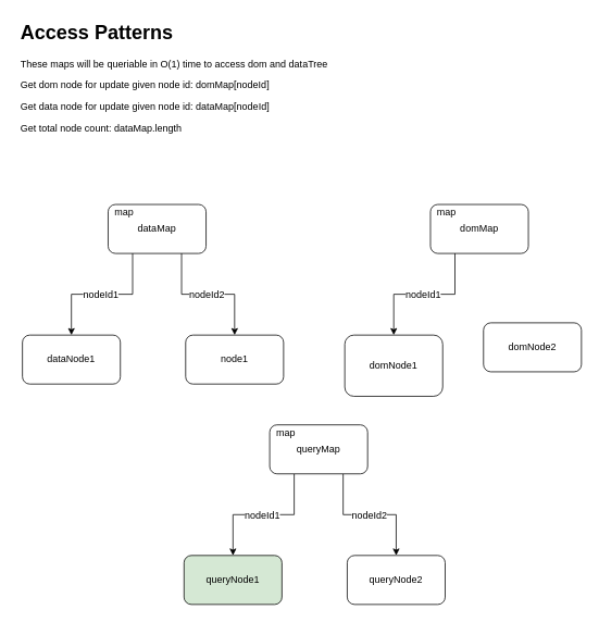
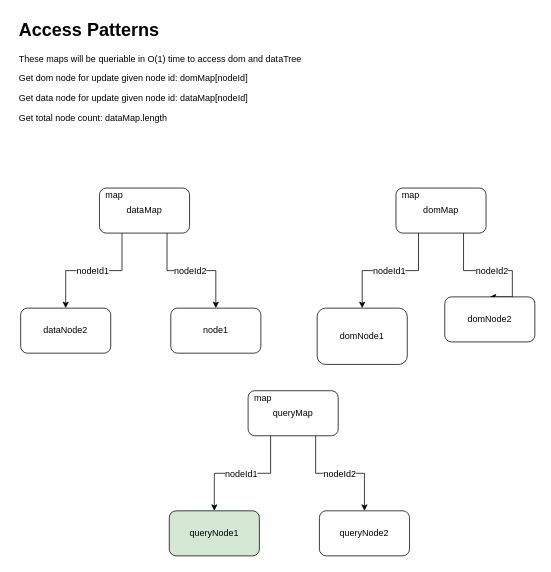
  <mxCell id="0" />
  <mxCell id="1" parent="0" />
  <mxCell id="2" style="edgeStyle=orthogonalEdgeStyle;rounded=0;orthogonalLoop=1;jettySize=auto;html=1;exitX=0.25;exitY=1;exitDx=0;exitDy=0;entryX=0.5;entryY=0;entryDx=0;entryDy=0;" parent="1" source="6" target="7" edge="1"><mxGeometry relative="1" as="geometry"><Array as="points"><mxPoint x="557" y="360" /><mxPoint x="482" y="360" /></Array><mxPoint x="567.5" y="320" as="sourcePoint" /></mxGeometry></mxCell>
  <mxCell id="3" value="nodeId1" style="text;html=1;resizable=0;points=[];align=center;verticalAlign=middle;labelBackgroundColor=#ffffff;" parent="2" vertex="1" connectable="0"><mxGeometry x="0.111" y="1" relative="1" as="geometry"><mxPoint x="7" y="-1" as="offset" /></mxGeometry></mxCell>
+ <mxCell id="4" style="edgeStyle=orthogonalEdgeStyle;rounded=0;orthogonalLoop=1;jettySize=auto;html=1;exitX=0.75;exitY=1;exitDx=0;exitDy=0;entryX=0.5;entryY=0;entryDx=0;entryDy=0;" parent="1" source="6" target="8" edge="1"><mxGeometry relative="1" as="geometry"><Array as="points"><mxPoint x="617" y="360" /><mxPoint x="682" y="360" /></Array><mxPoint x="602.5" y="320" as="sourcePoint" /></mxGeometry></mxCell>
+ <mxCell id="5" value="nodeId2" style="text;html=1;resizable=0;points=[];align=center;verticalAlign=middle;labelBackgroundColor=#ffffff;" parent="4" vertex="1" connectable="0"><mxGeometry x="-0.267" y="1" relative="1" as="geometry"><mxPoint x="21" y="1" as="offset" /></mxGeometry></mxCell>
  <mxCell id="6" value="domMap" style="rounded=1;whiteSpace=wrap;html=1;" parent="1" vertex="1"><mxGeometry x="527" y="250" width="120" height="60" as="geometry" /></mxCell>
  <mxCell id="7" value="domNode1" style="rounded=1;whiteSpace=wrap;html=1;" parent="1" vertex="1"><mxGeometry x="422" y="410" width="120" height="75" as="geometry" /></mxCell>
  <mxCell id="8" value="domNode2" style="rounded=1;whiteSpace=wrap;html=1;" parent="1" vertex="1"><mxGeometry x="592" y="395" width="120" height="60" as="geometry" /></mxCell>
  <mxCell id="9" value="map" style="text;html=1;strokeColor=none;fillColor=none;align=center;verticalAlign=middle;whiteSpace=wrap;rounded=0;" parent="1" vertex="1"><mxGeometry x="527" y="250" width="40" height="20" as="geometry" /></mxCell>
  <mxCell id="10" value="&lt;h1&gt;Access Patterns&lt;/h1&gt;&lt;div&gt;These maps will be queriable in O(1) time to access dom and dataTree&lt;/div&gt;&lt;p&gt;Get dom node for update given node id: domMap[nodeId]&lt;/p&gt;&lt;p&gt;Get data node for update given node id: dataMap[nodeId]&lt;/p&gt;&lt;p&gt;Get total node count: dataMap.length&lt;/p&gt;&lt;p&gt;Check if new stule has been applied to elements&lt;/p&gt;" style="text;html=1;strokeColor=none;fillColor=none;spacing=5;spacingTop=-20;whiteSpace=wrap;overflow=hidden;rounded=0;" parent="1" vertex="1"><mxGeometry x="20" y="20" width="390" height="150" as="geometry" /></mxCell>
  <mxCell id="11" style="edgeStyle=orthogonalEdgeStyle;rounded=0;orthogonalLoop=1;jettySize=auto;html=1;exitX=0.25;exitY=1;exitDx=0;exitDy=0;entryX=0.5;entryY=0;entryDx=0;entryDy=0;" parent="1" source="15" target="16" edge="1"><mxGeometry relative="1" as="geometry"><Array as="points"><mxPoint x="162" y="360" /><mxPoint x="87" y="360" /></Array><mxPoint x="172.5" y="320" as="sourcePoint" /></mxGeometry></mxCell>
  <mxCell id="12" value="nodeId1" style="text;html=1;resizable=0;points=[];align=center;verticalAlign=middle;labelBackgroundColor=#ffffff;" parent="11" vertex="1" connectable="0"><mxGeometry x="0.111" y="1" relative="1" as="geometry"><mxPoint x="7" y="-1" as="offset" /></mxGeometry></mxCell>
  <mxCell id="13" style="edgeStyle=orthogonalEdgeStyle;rounded=0;orthogonalLoop=1;jettySize=auto;html=1;exitX=0.75;exitY=1;exitDx=0;exitDy=0;entryX=0.5;entryY=0;entryDx=0;entryDy=0;" parent="1" source="15" target="17" edge="1"><mxGeometry relative="1" as="geometry"><Array as="points"><mxPoint x="222" y="360" /><mxPoint x="287" y="360" /></Array><mxPoint x="207.5" y="320" as="sourcePoint" /></mxGeometry></mxCell>
  <mxCell id="14" value="nodeId2" style="text;html=1;resizable=0;points=[];align=center;verticalAlign=middle;labelBackgroundColor=#ffffff;" parent="13" vertex="1" connectable="0"><mxGeometry x="-0.442" y="7" relative="1" as="geometry"><mxPoint x="23" y="4" as="offset" /></mxGeometry></mxCell>
  <mxCell id="15" value="dataMap" style="rounded=1;whiteSpace=wrap;html=1;" parent="1" vertex="1"><mxGeometry x="132" y="250" width="120" height="60" as="geometry" /></mxCell>
- <mxCell id="16" value="dataNode1" style="rounded=1;whiteSpace=wrap;html=1;" parent="1" vertex="1"><mxGeometry x="27" y="410" width="120" height="60" as="geometry" /></mxCell>
+ <mxCell id="16" value="dataNode2" style="rounded=1;whiteSpace=wrap;html=1;" parent="1" vertex="1"><mxGeometry x="27" y="410" width="120" height="60" as="geometry" /></mxCell>
  <mxCell id="17" value="node1" style="rounded=1;whiteSpace=wrap;html=1;" parent="1" vertex="1"><mxGeometry x="227" y="410" width="120" height="60" as="geometry" /></mxCell>
  <mxCell id="18" value="map" style="text;html=1;strokeColor=none;fillColor=none;align=center;verticalAlign=middle;whiteSpace=wrap;rounded=0;labelPosition=center;verticalLabelPosition=middle;horizontal=1;" parent="1" vertex="1"><mxGeometry x="132" y="250" width="40" height="20" as="geometry" /></mxCell>
  <mxCell id="19" style="edgeStyle=orthogonalEdgeStyle;rounded=0;orthogonalLoop=1;jettySize=auto;html=1;exitX=0.25;exitY=1;exitDx=0;exitDy=0;entryX=0.5;entryY=0;entryDx=0;entryDy=0;" parent="1" source="23" target="24" edge="1"><mxGeometry relative="1" as="geometry"><Array as="points"><mxPoint x="360" y="630" /><mxPoint x="285" y="630" /></Array><mxPoint x="370.5" y="590" as="sourcePoint" /></mxGeometry></mxCell>
  <mxCell id="20" value="nodeId1" style="text;html=1;resizable=0;points=[];align=center;verticalAlign=middle;labelBackgroundColor=#ffffff;" parent="19" vertex="1" connectable="0"><mxGeometry x="0.111" y="1" relative="1" as="geometry"><mxPoint x="7" y="-1" as="offset" /></mxGeometry></mxCell>
  <mxCell id="21" style="edgeStyle=orthogonalEdgeStyle;rounded=0;orthogonalLoop=1;jettySize=auto;html=1;exitX=0.75;exitY=1;exitDx=0;exitDy=0;entryX=0.5;entryY=0;entryDx=0;entryDy=0;" parent="1" source="23" target="25" edge="1"><mxGeometry relative="1" as="geometry"><Array as="points"><mxPoint x="420" y="630" /><mxPoint x="485" y="630" /></Array><mxPoint x="405.5" y="590" as="sourcePoint" /></mxGeometry></mxCell>
  <mxCell id="22" value="nodeId2" style="text;html=1;resizable=0;points=[];align=center;verticalAlign=middle;labelBackgroundColor=#ffffff;" parent="21" vertex="1" connectable="0"><mxGeometry x="-0.267" y="1" relative="1" as="geometry"><mxPoint x="21" y="1" as="offset" /></mxGeometry></mxCell>
  <mxCell id="23" value="queryMap" style="rounded=1;whiteSpace=wrap;html=1;" parent="1" vertex="1"><mxGeometry x="330" y="520" width="120" height="60" as="geometry" /></mxCell>
  <mxCell id="24" value="queryNode1" style="rounded=1;whiteSpace=wrap;html=1;fillColor=#d5e8d4;" parent="1" vertex="1"><mxGeometry x="225" y="680" width="120" height="60" as="geometry" /></mxCell>
  <mxCell id="25" value="queryNode2" style="rounded=1;whiteSpace=wrap;html=1;" parent="1" vertex="1"><mxGeometry x="425" y="680" width="120" height="60" as="geometry" /></mxCell>
  <mxCell id="26" value="map" style="text;html=1;strokeColor=none;fillColor=none;align=center;verticalAlign=middle;whiteSpace=wrap;rounded=0;" parent="1" vertex="1"><mxGeometry x="330" y="520" width="40" height="20" as="geometry" /></mxCell>
